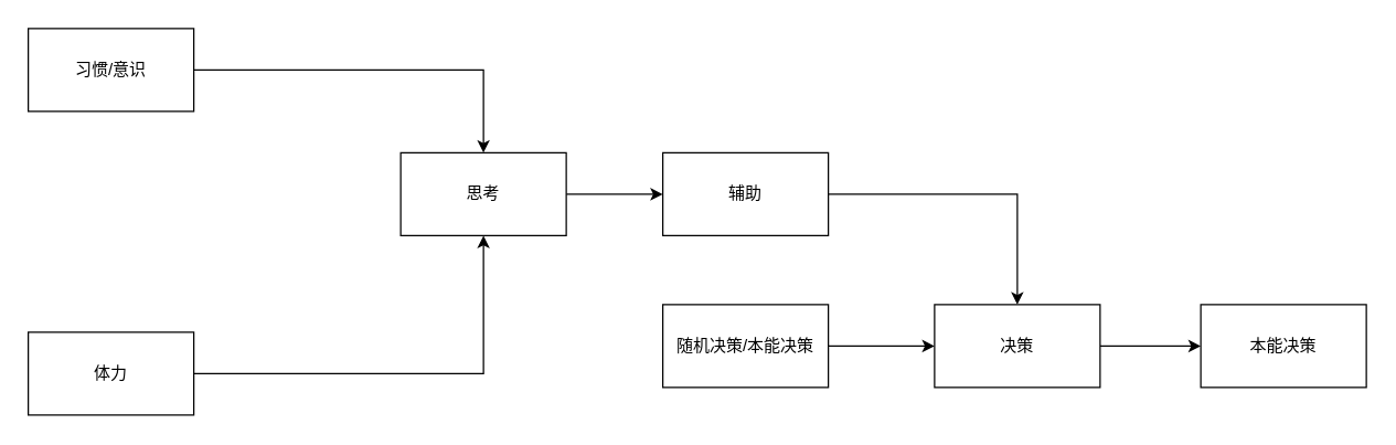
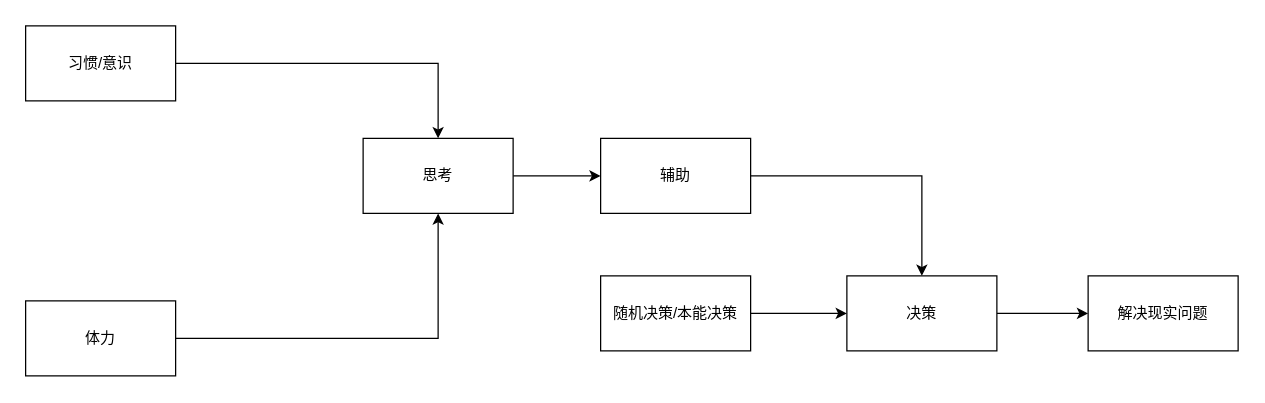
  <mxCell id="0" />
  <mxCell id="1" parent="0" />
  <mxCell id="2" value="体力" style="rounded=0;whiteSpace=wrap;html=1;" vertex="1" parent="1"><mxGeometry x="20" y="240" width="120" height="60" as="geometry" /></mxCell>
  <mxCell id="3" style="edgeStyle=orthogonalEdgeStyle;rounded=0;orthogonalLoop=1;jettySize=auto;html=1;entryX=0;entryY=0.5;entryDx=0;entryDy=0;" edge="1" parent="1" source="4" target="7"><mxGeometry relative="1" as="geometry" /></mxCell>
  <mxCell id="4" value="思考" style="rounded=0;whiteSpace=wrap;html=1;" vertex="1" parent="1"><mxGeometry x="290" y="110" width="120" height="60" as="geometry" /></mxCell>
- <mxCell id="5" value="本能决策" style="rounded=0;whiteSpace=wrap;html=1;" vertex="1" parent="1"><mxGeometry x="870" y="220" width="120" height="60" as="geometry" /></mxCell>
+ <mxCell id="5" value="解决现实问题" style="rounded=0;whiteSpace=wrap;html=1;" vertex="1" parent="1"><mxGeometry x="870" y="220" width="120" height="60" as="geometry" /></mxCell>
  <mxCell id="6" style="edgeStyle=orthogonalEdgeStyle;rounded=0;orthogonalLoop=1;jettySize=auto;html=1;exitX=1;exitY=0.5;exitDx=0;exitDy=0;entryX=0.5;entryY=0;entryDx=0;entryDy=0;" edge="1" parent="1" source="7" target="12"><mxGeometry relative="1" as="geometry" /></mxCell>
  <mxCell id="7" value="辅助" style="rounded=0;whiteSpace=wrap;html=1;" vertex="1" parent="1"><mxGeometry x="480" y="110" width="120" height="60" as="geometry" /></mxCell>
  <mxCell id="8" style="edgeStyle=orthogonalEdgeStyle;rounded=0;orthogonalLoop=1;jettySize=auto;html=1;exitX=1;exitY=0.5;exitDx=0;exitDy=0;entryX=0.5;entryY=1;entryDx=0;entryDy=0;" edge="1" parent="1" source="2" target="4"><mxGeometry relative="1" as="geometry" /></mxCell>
  <mxCell id="9" style="edgeStyle=orthogonalEdgeStyle;rounded=0;orthogonalLoop=1;jettySize=auto;html=1;exitX=1;exitY=0.5;exitDx=0;exitDy=0;entryX=0.5;entryY=0;entryDx=0;entryDy=0;" edge="1" parent="1" source="10" target="4"><mxGeometry relative="1" as="geometry" /></mxCell>
  <mxCell id="10" value="习惯/意识" style="rounded=0;whiteSpace=wrap;html=1;" vertex="1" parent="1"><mxGeometry x="20" y="20" width="120" height="60" as="geometry" /></mxCell>
  <mxCell id="11" value="" style="edgeStyle=orthogonalEdgeStyle;rounded=0;orthogonalLoop=1;jettySize=auto;html=1;" edge="1" parent="1" source="12" target="5"><mxGeometry relative="1" as="geometry" /></mxCell>
  <mxCell id="12" value="决策" style="rounded=0;whiteSpace=wrap;html=1;" vertex="1" parent="1"><mxGeometry x="677" y="220" width="120" height="60" as="geometry" /></mxCell>
  <mxCell id="13" value="" style="edgeStyle=orthogonalEdgeStyle;rounded=0;orthogonalLoop=1;jettySize=auto;html=1;" edge="1" parent="1" source="14" target="12"><mxGeometry relative="1" as="geometry" /></mxCell>
  <mxCell id="14" value="随机决策/本能决策" style="rounded=0;whiteSpace=wrap;html=1;" vertex="1" parent="1"><mxGeometry x="480" y="220" width="120" height="60" as="geometry" /></mxCell>
